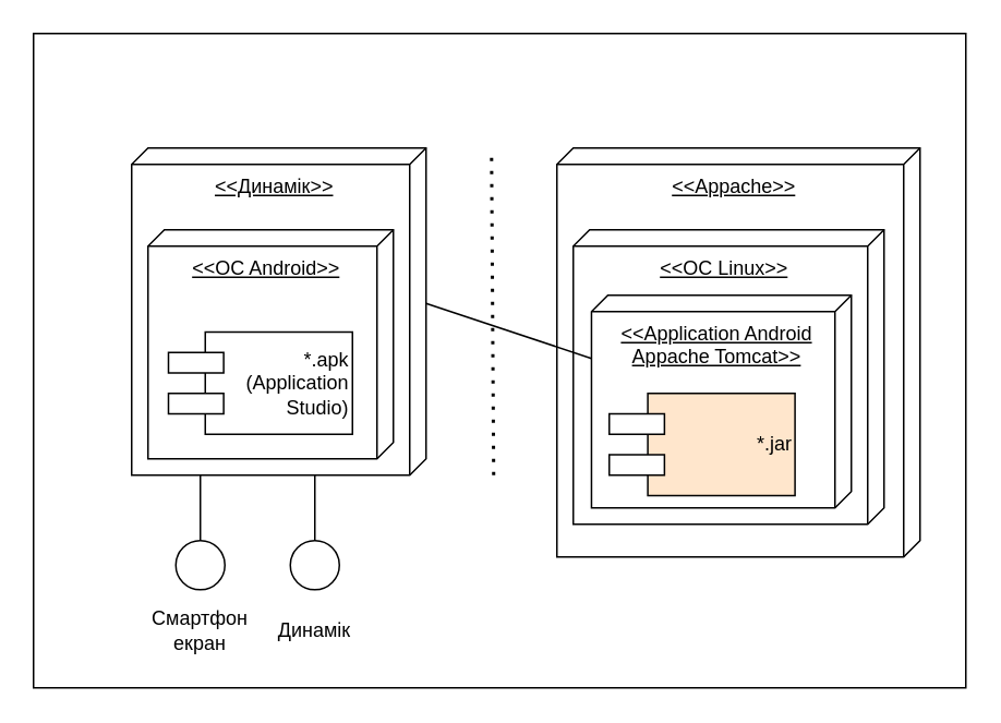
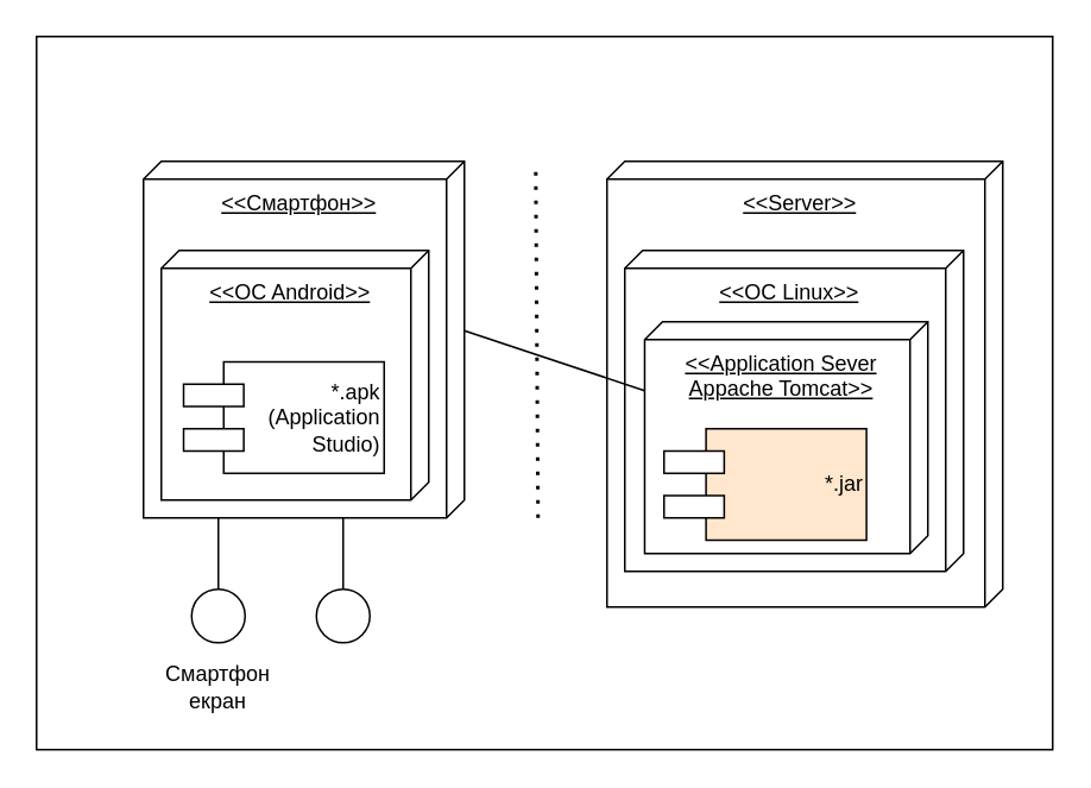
  <mxCell id="0" />
  <mxCell id="1" parent="0" />
  <mxCell id="2" value="" style="rounded=0;whiteSpace=wrap;html=1;" vertex="1" parent="1"><mxGeometry x="20" y="20" width="570" height="400" as="geometry" /></mxCell>
- <mxCell id="3" value="&lt;u&gt;&amp;lt;&amp;lt;Динамік&amp;gt;&amp;gt;&lt;/u&gt;" style="verticalAlign=top;align=center;shape=cube;size=10;direction=south;fontStyle=0;html=1;boundedLbl=1;spacingLeft=5;whiteSpace=wrap;" vertex="1" parent="1"><mxGeometry x="80" y="90" width="180" height="200" as="geometry" /></mxCell>
+ <mxCell id="3" value="&lt;u&gt;&amp;lt;&amp;lt;Смартфон&amp;gt;&amp;gt;&lt;/u&gt;" style="verticalAlign=top;align=center;shape=cube;size=10;direction=south;fontStyle=0;html=1;boundedLbl=1;spacingLeft=5;whiteSpace=wrap;" vertex="1" parent="1"><mxGeometry x="80" y="90" width="180" height="200" as="geometry" /></mxCell>
  <mxCell id="4" value="&lt;u&gt;&amp;lt;&amp;lt;OC Android&amp;gt;&amp;gt;&lt;/u&gt;" style="verticalAlign=top;align=center;shape=cube;size=10;direction=south;html=1;boundedLbl=1;spacingLeft=5;whiteSpace=wrap;" vertex="1" parent="3"><mxGeometry width="150" height="140" relative="1" as="geometry"><mxPoint x="10" y="50" as="offset" /></mxGeometry></mxCell>
  <mxCell id="5" value="*.apk&lt;br&gt;(Application&lt;br&gt;Studio)" style="rounded=0;whiteSpace=wrap;html=1;align=right;" vertex="1" parent="3"><mxGeometry x="45" y="112.5" width="90" height="62.5" as="geometry" /></mxCell>
  <mxCell id="6" value="" style="rounded=0;whiteSpace=wrap;html=1;" vertex="1" parent="3"><mxGeometry x="22.5" y="125" width="33.75" height="12.5" as="geometry" /></mxCell>
  <mxCell id="7" value="" style="rounded=0;whiteSpace=wrap;html=1;" vertex="1" parent="3"><mxGeometry x="22.5" y="150" width="33.75" height="12.5" as="geometry" /></mxCell>
  <mxCell id="8" value="" style="endArrow=none;dashed=1;html=1;dashPattern=1 3;strokeWidth=2;rounded=0;" edge="1" parent="1"><mxGeometry width="50" height="50" relative="1" as="geometry"><mxPoint x="301.333" y="290" as="sourcePoint" /><mxPoint x="300" y="90" as="targetPoint" /></mxGeometry></mxCell>
- <mxCell id="9" value="&lt;u&gt;&amp;lt;&amp;lt;Appache&amp;gt;&amp;gt;&lt;/u&gt;" style="verticalAlign=top;align=center;shape=cube;size=10;direction=south;fontStyle=0;html=1;boundedLbl=1;spacingLeft=5;whiteSpace=wrap;" vertex="1" parent="1"><mxGeometry x="340" y="90" width="222" height="250" as="geometry" /></mxCell>
+ <mxCell id="9" value="&lt;u&gt;&amp;lt;&amp;lt;Server&amp;gt;&amp;gt;&lt;/u&gt;" style="verticalAlign=top;align=center;shape=cube;size=10;direction=south;fontStyle=0;html=1;boundedLbl=1;spacingLeft=5;whiteSpace=wrap;" vertex="1" parent="1"><mxGeometry x="340" y="90" width="222" height="250" as="geometry" /></mxCell>
  <mxCell id="10" value="&lt;u&gt;&amp;lt;&amp;lt;ОС Linux&amp;gt;&amp;gt;&lt;/u&gt;" style="verticalAlign=top;align=center;shape=cube;size=10;direction=south;html=1;boundedLbl=1;spacingLeft=5;whiteSpace=wrap;" vertex="1" parent="9"><mxGeometry width="190" height="180" relative="1" as="geometry"><mxPoint x="10" y="50" as="offset" /></mxGeometry></mxCell>
- <mxCell id="11" value="&lt;u&gt;&amp;lt;&amp;lt;Application Android Appache Tomcat&amp;gt;&amp;gt;&lt;/u&gt;" style="verticalAlign=top;align=center;shape=cube;size=10;direction=south;html=1;boundedLbl=1;spacingLeft=5;whiteSpace=wrap;" vertex="1" parent="9"><mxGeometry x="21.14" y="90" width="158.86" height="130" as="geometry" /></mxCell>
+ <mxCell id="11" value="&lt;u&gt;&amp;lt;&amp;lt;Application Sever Appache Tomcat&amp;gt;&amp;gt;&lt;/u&gt;" style="verticalAlign=top;align=center;shape=cube;size=10;direction=south;html=1;boundedLbl=1;spacingLeft=5;whiteSpace=wrap;" vertex="1" parent="9"><mxGeometry x="21.14" y="90" width="158.86" height="130" as="geometry" /></mxCell>
  <mxCell id="12" value="*.jar" style="rounded=0;whiteSpace=wrap;html=1;align=right;fillColor=#ffe6cc;" vertex="1" parent="9"><mxGeometry x="55.57" y="150" width="90" height="62.5" as="geometry" /></mxCell>
  <mxCell id="13" value="" style="rounded=0;whiteSpace=wrap;html=1;" vertex="1" parent="9"><mxGeometry x="32" y="162.5" width="33.75" height="12.5" as="geometry" /></mxCell>
  <mxCell id="14" value="" style="rounded=0;whiteSpace=wrap;html=1;" vertex="1" parent="9"><mxGeometry x="32" y="187.5" width="33.75" height="12.5" as="geometry" /></mxCell>
  <mxCell id="15" value="" style="endArrow=none;html=1;rounded=0;exitX=0;exitY=0;exitDx=95;exitDy=0;exitPerimeter=0;" edge="1" parent="1" source="3" target="11"><mxGeometry width="50" height="50" relative="1" as="geometry"><mxPoint x="400" y="280" as="sourcePoint" /><mxPoint x="450" y="230" as="targetPoint" /></mxGeometry></mxCell>
  <mxCell id="16" value="" style="ellipse;whiteSpace=wrap;html=1;aspect=fixed;" vertex="1" parent="1"><mxGeometry x="177" y="330" width="30" height="30" as="geometry" /></mxCell>
  <mxCell id="17" value="" style="endArrow=none;html=1;rounded=0;exitX=0.5;exitY=0;exitDx=0;exitDy=0;entryX=0;entryY=0;entryDx=200;entryDy=95;entryPerimeter=0;" edge="1" parent="1" source="16"><mxGeometry width="50" height="50" relative="1" as="geometry"><mxPoint x="427" y="280" as="sourcePoint" /><mxPoint x="192" y="290" as="targetPoint" /></mxGeometry></mxCell>
- <mxCell id="18" value="Динамік" style="text;html=1;strokeColor=none;fillColor=none;align=center;verticalAlign=middle;whiteSpace=wrap;rounded=0;" vertex="1" parent="1"><mxGeometry x="162" y="370" width="60" height="30" as="geometry" /></mxCell>
  <mxCell id="19" value="" style="ellipse;whiteSpace=wrap;html=1;aspect=fixed;" vertex="1" parent="1"><mxGeometry x="107" y="330" width="30" height="30" as="geometry" /></mxCell>
  <mxCell id="20" value="" style="endArrow=none;html=1;rounded=0;exitX=0.5;exitY=0;exitDx=0;exitDy=0;entryX=0;entryY=0;entryDx=200;entryDy=95;entryPerimeter=0;" edge="1" source="19" parent="1"><mxGeometry width="50" height="50" relative="1" as="geometry"><mxPoint x="357" y="280" as="sourcePoint" /><mxPoint x="122" y="290" as="targetPoint" /></mxGeometry></mxCell>
  <mxCell id="21" value="Смартфон екран" style="text;html=1;strokeColor=none;fillColor=none;align=center;verticalAlign=middle;whiteSpace=wrap;rounded=0;" vertex="1" parent="1"><mxGeometry x="92" y="370" width="60" height="30" as="geometry" /></mxCell>
